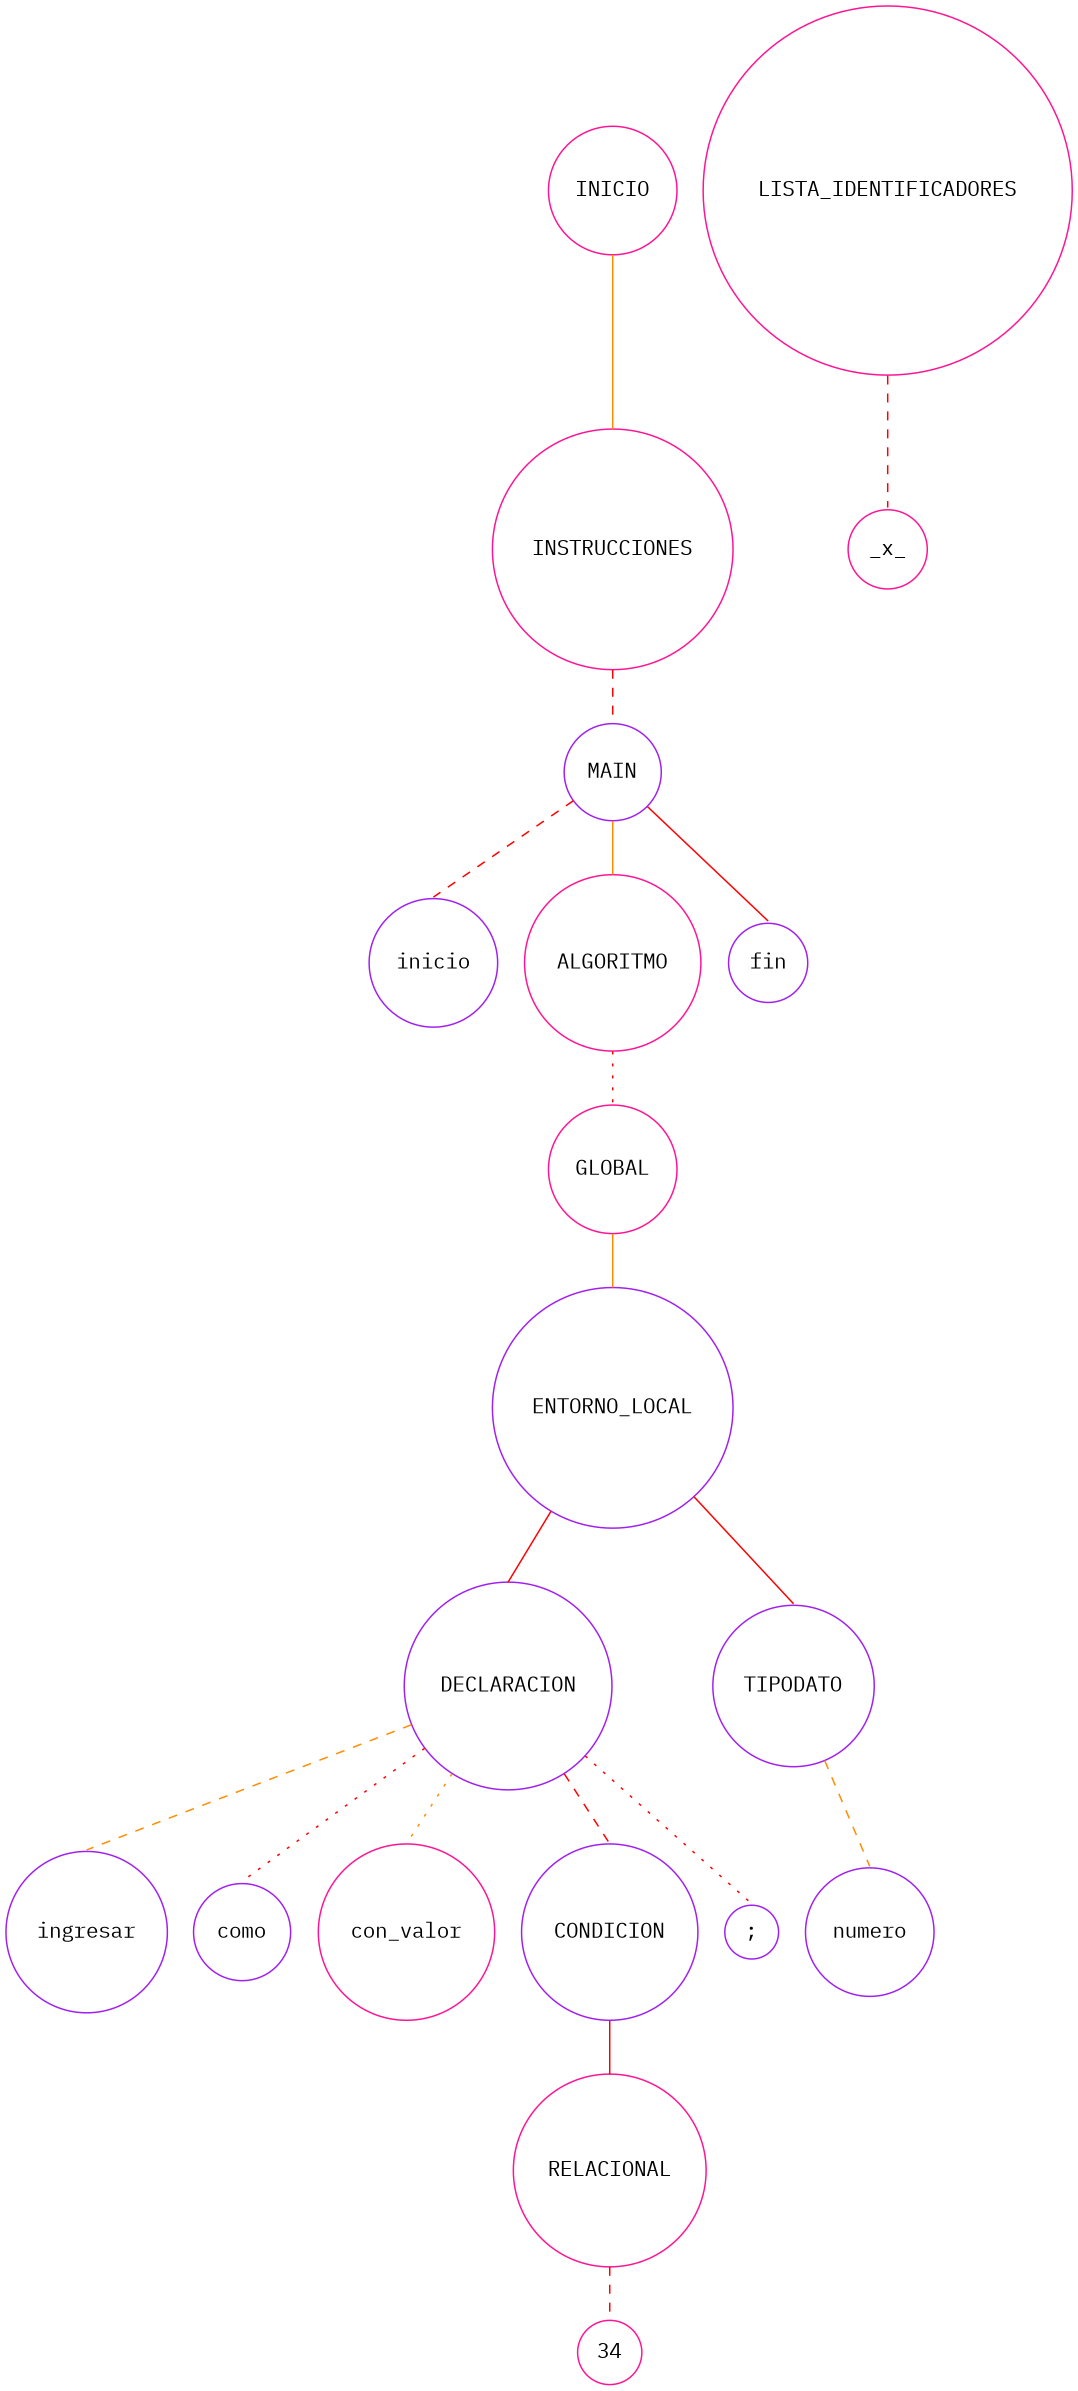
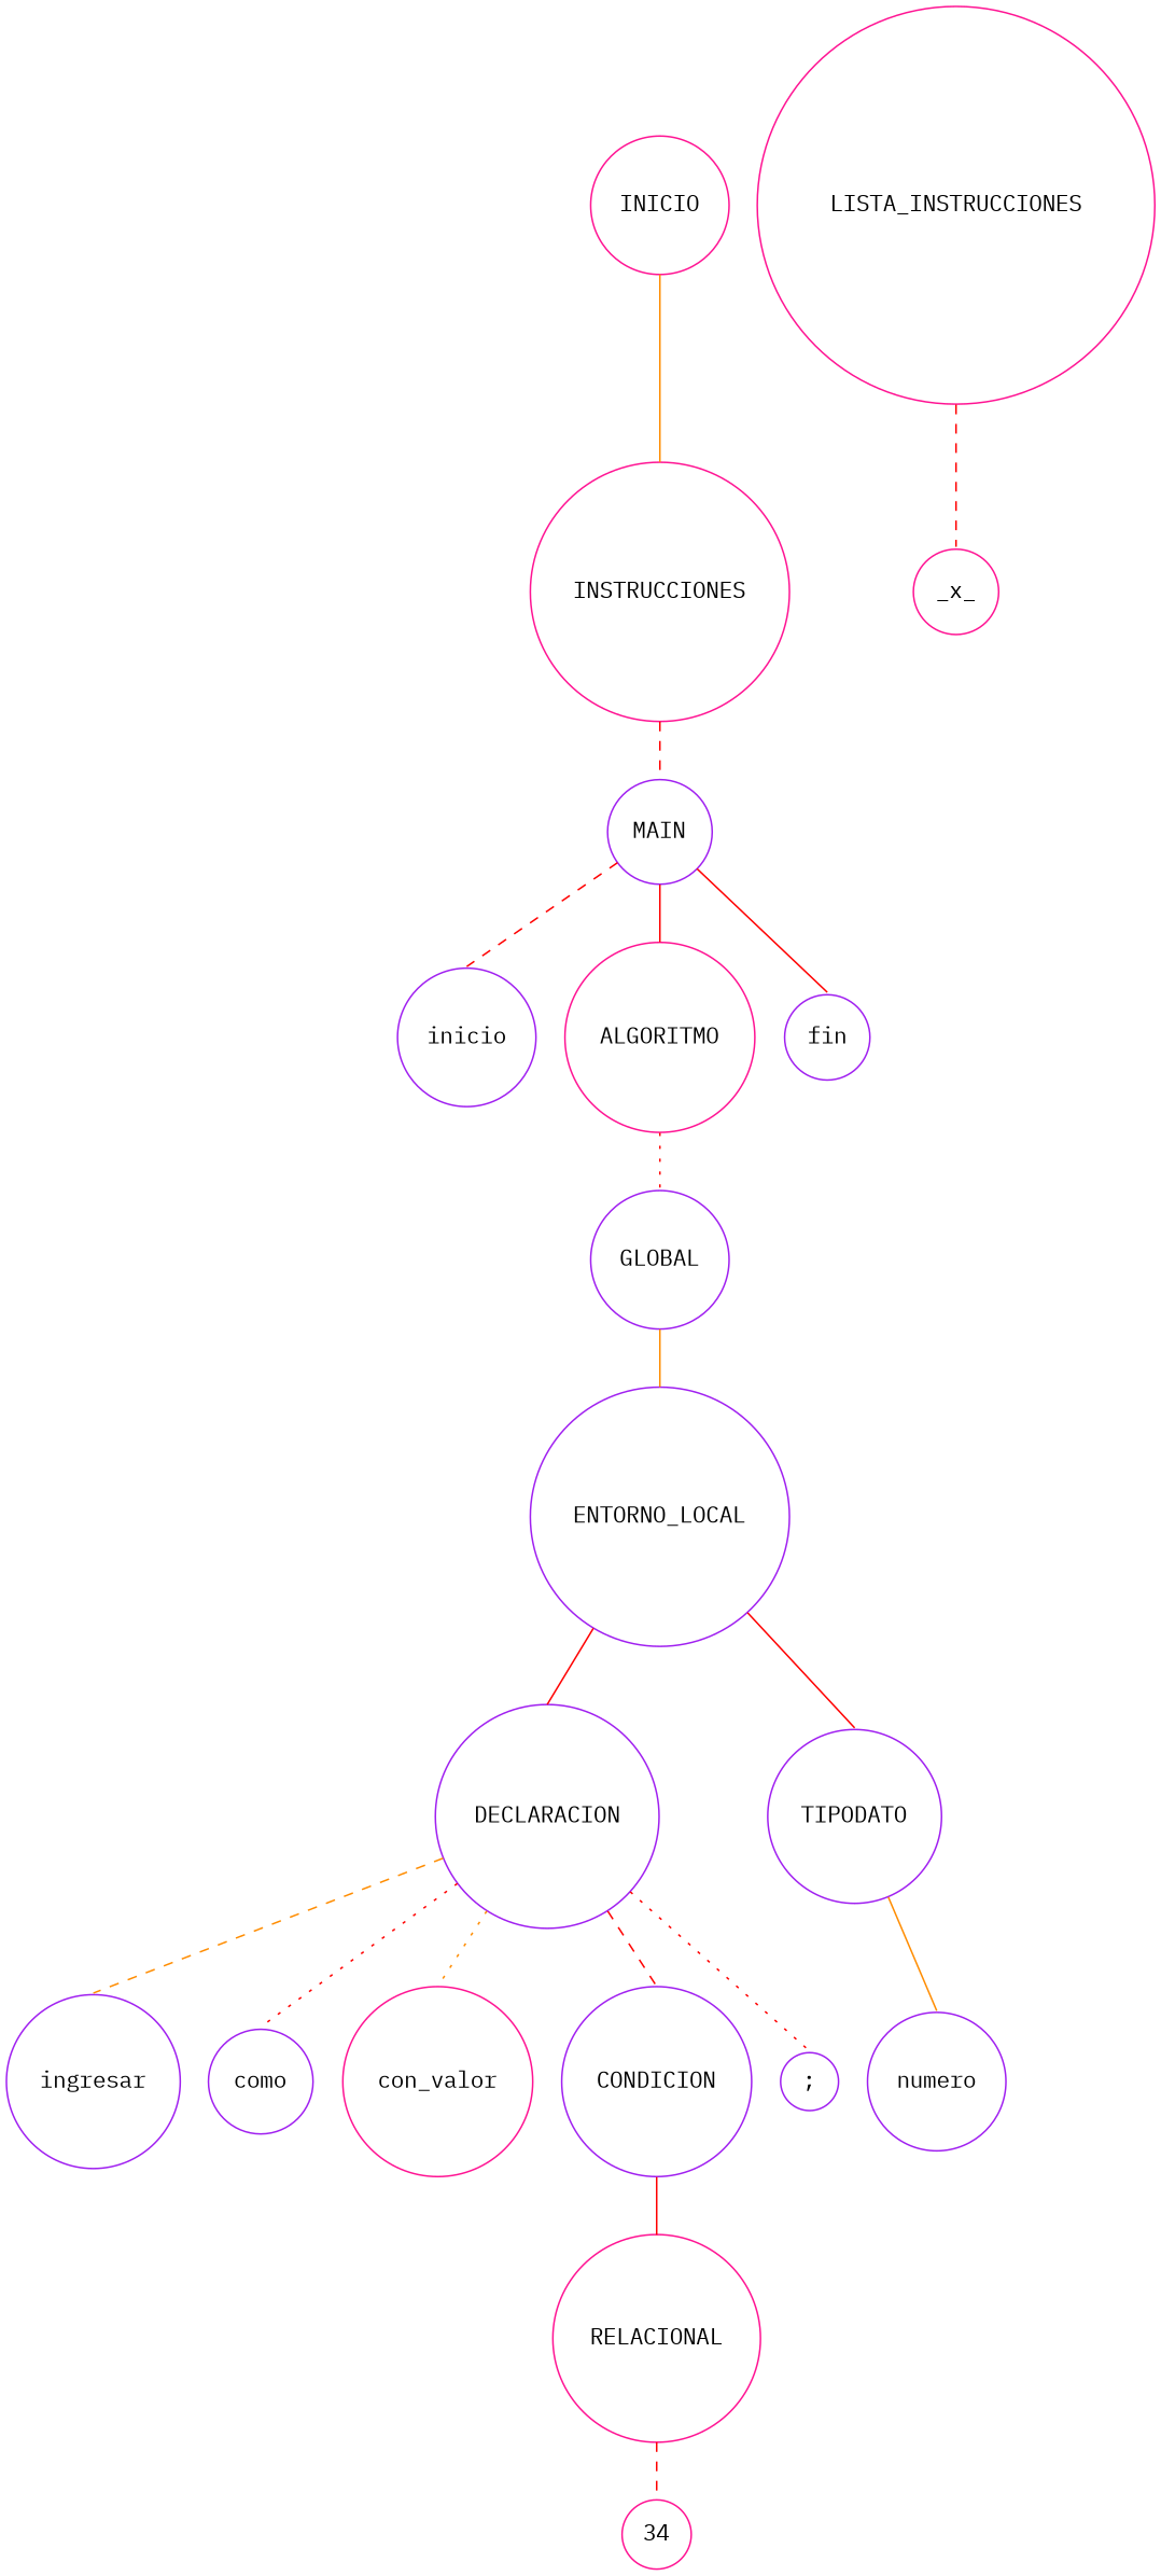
  graph {
    fontname="IBM Plex Mono"
    splines=false
    node [color=purple fontname="IBM Plex Mono" shape=circle]
    edge [color=red fontname="IBM Plex Mono" headport=n style=solid]
    n1 [color=deeppink label=INICIO]
    n2 [color=deeppink label=INSTRUCCIONES]
    n3 [label=MAIN]
    n4 [label=inicio]
    n5 [color=deeppink label=ALGORITMO]
    n6 [label=fin]
-   n7 [color=deeppink label=GLOBAL]
+   n7 [label=GLOBAL]
    n8 [label=ENTORNO_LOCAL]
    n9 [label=DECLARACION]
    n10 [label=TIPODATO]
    n11 [label=ingresar]
    n12 [label=como]
    n13 [color=deeppink label=con_valor]
    n14 [label=CONDICION]
    n15 [label=";"]
-   n16 [color=deeppink label=LISTA_IDENTIFICADORES]
+   n16 [color=deeppink label=LISTA_INSTRUCCIONES]
    n17 [color=deeppink label=_x_]
    n18 [label=numero]
    n19 [color=deeppink label=RELACIONAL]
    n20 [color=deeppink label=34]
    n1 -- n2 [color=darkorange]
    n2 -- n3 [style=dashed]
    n3 -- n4 [style=dashed]
-   n3 -- n5 [color=darkorange]
+   n3 -- n5
    n3 -- n6
    n5 -- n7 [style=dotted]
    n7 -- n8 [color=darkorange]
    n8 -- n9
    n8 -- n10
    n9 -- n11 [color=darkorange style=dashed]
    n9 -- n12 [style=dotted]
    n9 -- n13 [color=darkorange style=dotted]
    n9 -- n14 [style=dashed]
    n9 -- n15 [style=dotted]
-   n10 -- n18 [color=darkorange style=dashed]
+   n10 -- n18 [color=darkorange]
    n14 -- n19
    n16 -- n17 [style=dashed]
    n19 -- n20 [style=dashed]
  }
